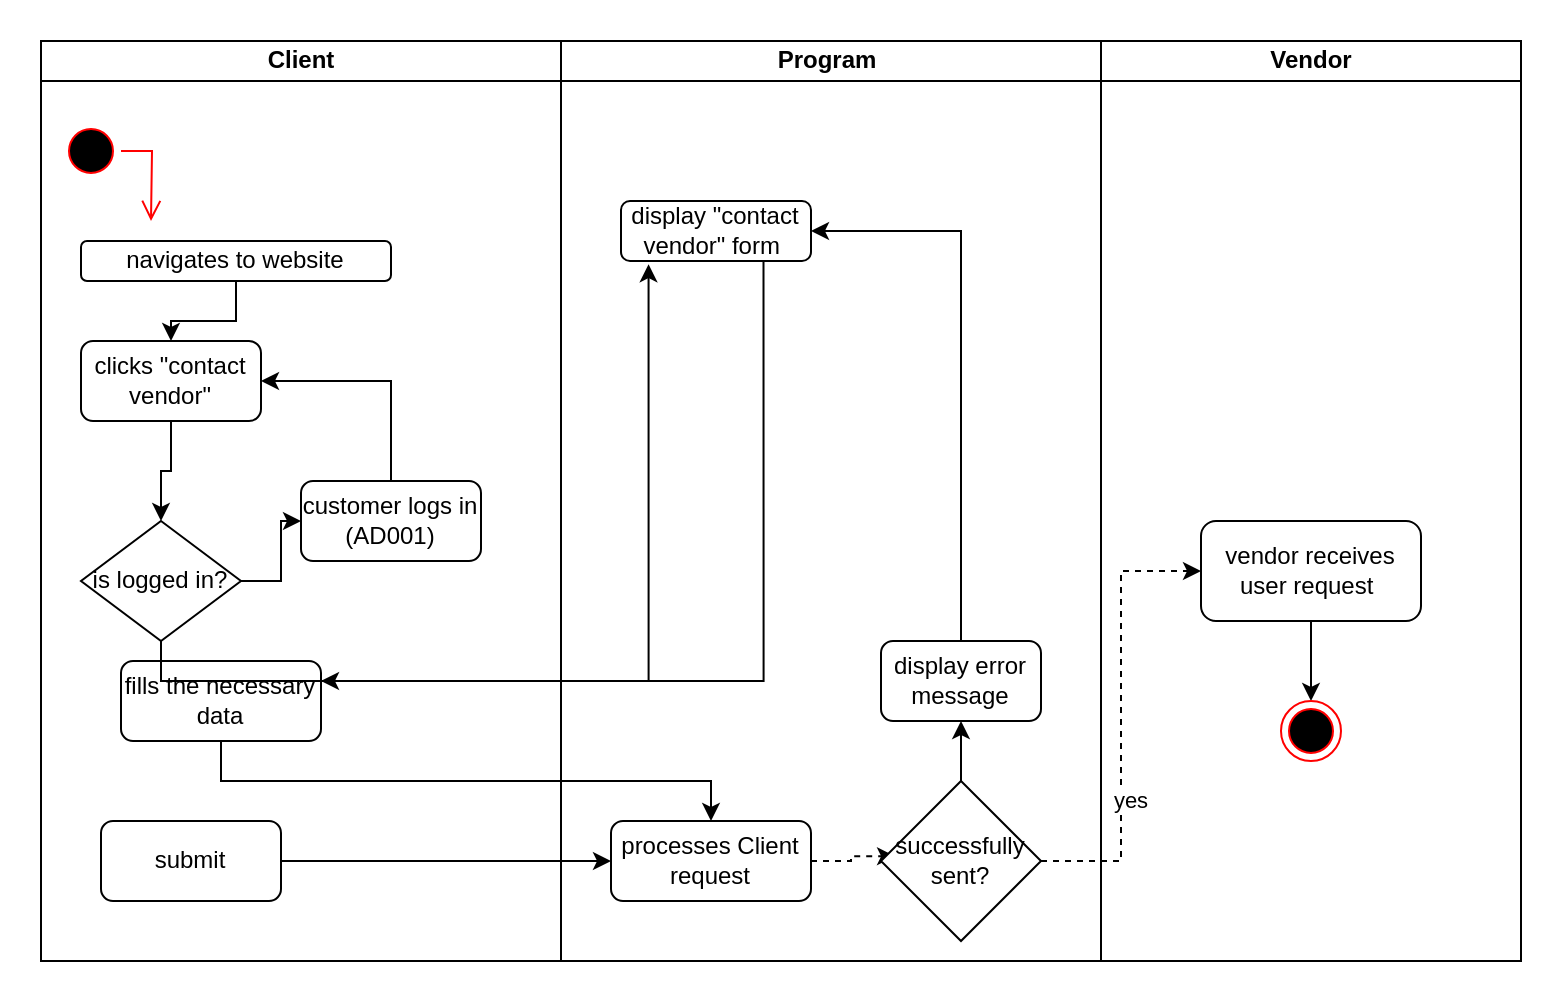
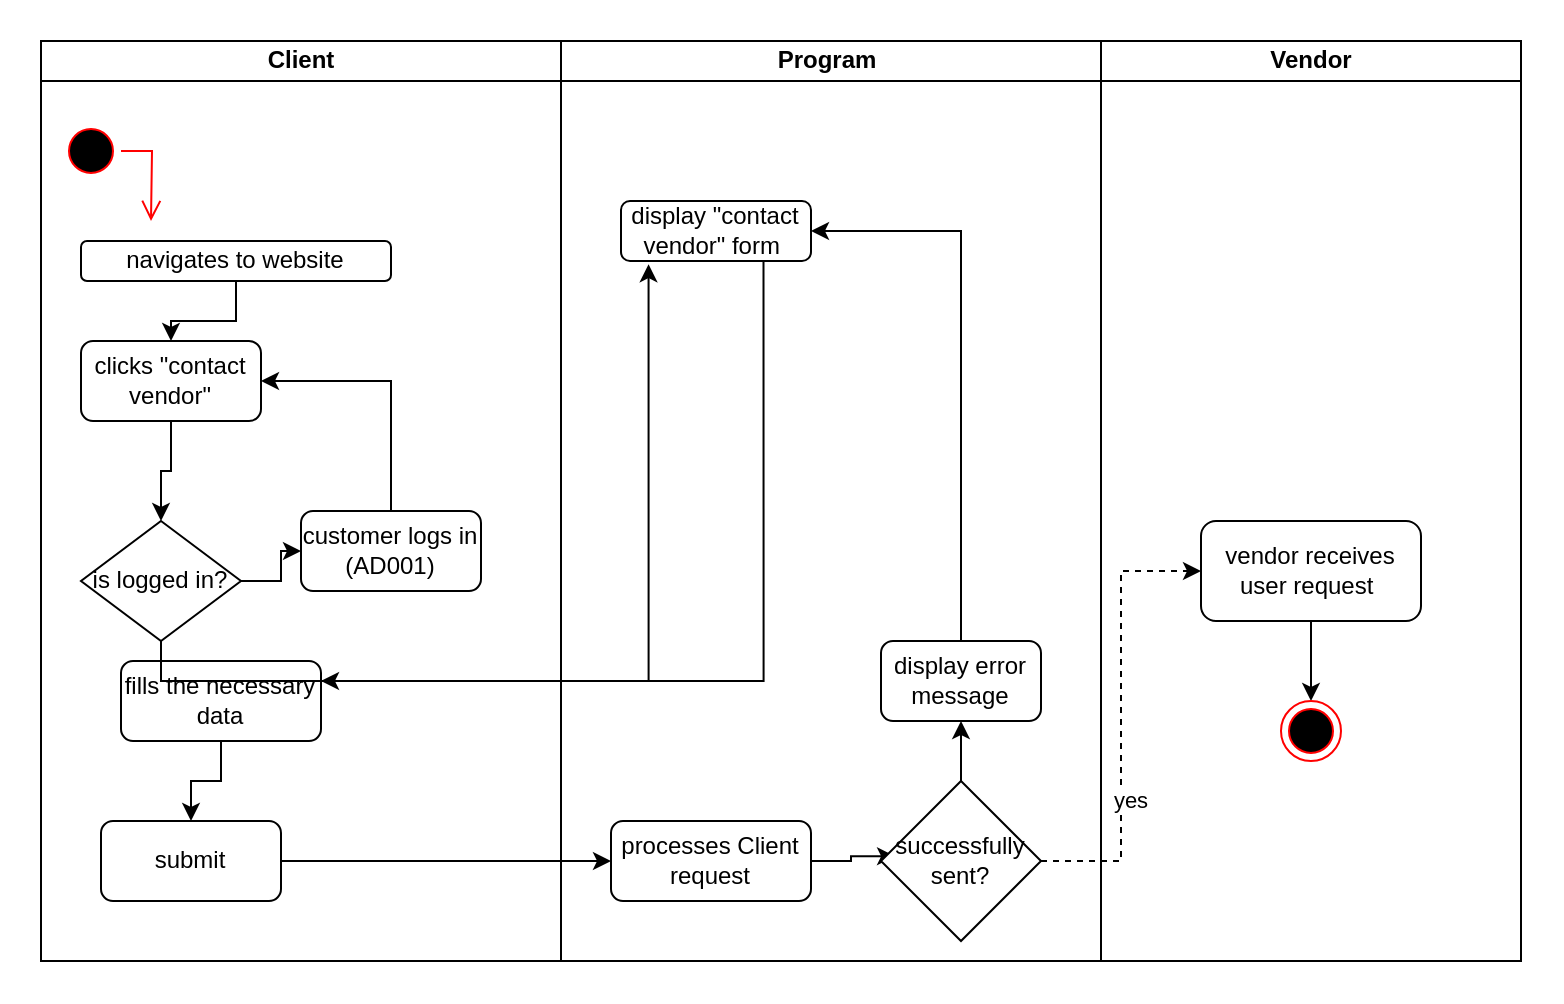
  <mxCell id="0" />
  <mxCell id="1" parent="0" />
  <mxCell id="2" value="Vendor" style="swimlane;startSize=20;html=1;" vertex="1" parent="1"><mxGeometry x="550" y="20" width="210" height="460" as="geometry" /></mxCell>
  <mxCell id="3" style="edgeStyle=orthogonalEdgeStyle;rounded=0;orthogonalLoop=1;jettySize=auto;html=1;exitX=0.5;exitY=1;exitDx=0;exitDy=0;" edge="1" parent="2" source="4" target="5"><mxGeometry relative="1" as="geometry" /></mxCell>
  <mxCell id="4" value="vendor receives user request&amp;nbsp;" style="rounded=1;whiteSpace=wrap;html=1;" vertex="1" parent="2"><mxGeometry x="50" y="240" width="110" height="50" as="geometry" /></mxCell>
  <mxCell id="5" value="" style="ellipse;html=1;shape=endState;fillColor=#000000;strokeColor=#ff0000;" vertex="1" parent="2"><mxGeometry x="90" y="330" width="30" height="30" as="geometry" /></mxCell>
  <mxCell id="6" value="Program&lt;span style=&quot;white-space: pre;&quot;&gt;&#09;&lt;/span&gt;" style="swimlane;startSize=20;html=1;" vertex="1" parent="1"><mxGeometry x="280" y="20" width="270" height="460" as="geometry" /></mxCell>
  <mxCell id="7" value="display &quot;contact vendor&quot; form&amp;nbsp;" style="rounded=1;whiteSpace=wrap;html=1;" vertex="1" parent="6"><mxGeometry x="30" y="80" width="95" height="30" as="geometry" /></mxCell>
- <mxCell id="8" style="edgeStyle=orthogonalEdgeStyle;rounded=0;orthogonalLoop=1;jettySize=auto;html=1;exitX=1;exitY=0.5;exitDx=0;exitDy=0;entryX=0.088;entryY=0.47;entryDx=0;entryDy=0;entryPerimeter=0;dashed=1;" edge="1" parent="6" source="9" target="11"><mxGeometry relative="1" as="geometry" /></mxCell>
+ <mxCell id="8" style="edgeStyle=orthogonalEdgeStyle;rounded=0;orthogonalLoop=1;jettySize=auto;html=1;exitX=1;exitY=0.5;exitDx=0;exitDy=0;entryX=0.088;entryY=0.47;entryDx=0;entryDy=0;entryPerimeter=0;" edge="1" parent="6" source="9" target="11"><mxGeometry relative="1" as="geometry" /></mxCell>
  <mxCell id="9" value="processes Client request" style="rounded=1;whiteSpace=wrap;html=1;" vertex="1" parent="6"><mxGeometry x="25" y="390" width="100" height="40" as="geometry" /></mxCell>
  <mxCell id="10" style="edgeStyle=orthogonalEdgeStyle;rounded=0;orthogonalLoop=1;jettySize=auto;html=1;exitX=0.5;exitY=0;exitDx=0;exitDy=0;entryX=0.5;entryY=1;entryDx=0;entryDy=0;" edge="1" parent="6" source="11" target="13"><mxGeometry relative="1" as="geometry" /></mxCell>
  <mxCell id="11" value="successfully sent?" style="rhombus;whiteSpace=wrap;html=1;" vertex="1" parent="6"><mxGeometry x="160" y="370" width="80" height="80" as="geometry" /></mxCell>
  <mxCell id="12" style="edgeStyle=orthogonalEdgeStyle;rounded=0;orthogonalLoop=1;jettySize=auto;html=1;exitX=0.5;exitY=0;exitDx=0;exitDy=0;entryX=1;entryY=0.5;entryDx=0;entryDy=0;" edge="1" parent="6" source="13" target="7"><mxGeometry relative="1" as="geometry" /></mxCell>
  <mxCell id="13" value="display error message" style="rounded=1;whiteSpace=wrap;html=1;" vertex="1" parent="6"><mxGeometry x="160" y="300" width="80" height="40" as="geometry" /></mxCell>
  <mxCell id="14" value="Client" style="swimlane;startSize=20;html=1;" vertex="1" parent="1"><mxGeometry x="20" y="20" width="260" height="460" as="geometry" /></mxCell>
  <mxCell id="15" value="" style="ellipse;html=1;shape=startState;fillColor=#000000;strokeColor=#ff0000;" vertex="1" parent="14"><mxGeometry x="10" y="40" width="30" height="30" as="geometry" /></mxCell>
  <mxCell id="16" value="" style="edgeStyle=orthogonalEdgeStyle;html=1;verticalAlign=bottom;endArrow=open;endSize=8;strokeColor=#ff0000;rounded=0;" edge="1" parent="14" source="15"><mxGeometry relative="1" as="geometry"><mxPoint x="55" y="90" as="targetPoint" /></mxGeometry></mxCell>
  <mxCell id="17" style="edgeStyle=orthogonalEdgeStyle;rounded=0;orthogonalLoop=1;jettySize=auto;html=1;exitX=0.5;exitY=1;exitDx=0;exitDy=0;entryX=0.5;entryY=0;entryDx=0;entryDy=0;" edge="1" parent="14" source="18" target="20"><mxGeometry relative="1" as="geometry" /></mxCell>
  <mxCell id="18" value="navigates to website" style="rounded=1;whiteSpace=wrap;html=1;" vertex="1" parent="14"><mxGeometry x="20" y="100" width="155" height="20" as="geometry" /></mxCell>
  <mxCell id="19" style="edgeStyle=orthogonalEdgeStyle;rounded=0;orthogonalLoop=1;jettySize=auto;html=1;exitX=0.5;exitY=1;exitDx=0;exitDy=0;entryX=0.5;entryY=0;entryDx=0;entryDy=0;" edge="1" parent="14" source="20" target="22"><mxGeometry relative="1" as="geometry" /></mxCell>
  <mxCell id="20" value="clicks &quot;contact vendor&quot;" style="rounded=1;whiteSpace=wrap;html=1;" vertex="1" parent="14"><mxGeometry x="20" y="150" width="90" height="40" as="geometry" /></mxCell>
  <mxCell id="21" style="edgeStyle=orthogonalEdgeStyle;rounded=0;orthogonalLoop=1;jettySize=auto;html=1;exitX=1;exitY=0.5;exitDx=0;exitDy=0;" edge="1" parent="14" source="22" target="24"><mxGeometry relative="1" as="geometry" /></mxCell>
  <mxCell id="22" value="is logged in?" style="rhombus;whiteSpace=wrap;html=1;" vertex="1" parent="14"><mxGeometry x="20" y="240" width="80" height="60" as="geometry" /></mxCell>
  <mxCell id="23" style="edgeStyle=orthogonalEdgeStyle;rounded=0;orthogonalLoop=1;jettySize=auto;html=1;exitX=0.5;exitY=0;exitDx=0;exitDy=0;entryX=1;entryY=0.5;entryDx=0;entryDy=0;" edge="1" parent="14" source="24" target="20"><mxGeometry relative="1" as="geometry" /></mxCell>
- <mxCell id="24" value="customer logs in (AD001)" style="rounded=1;whiteSpace=wrap;html=1;" vertex="1" parent="14"><mxGeometry x="130" y="220" width="90" height="40" as="geometry" /></mxCell>
- <mxCell id="25" style="edgeStyle=orthogonalEdgeStyle;rounded=0;orthogonalLoop=1;jettySize=auto;html=1;exitX=0.5;exitY=1;exitDx=0;exitDy=0;" edge="1" parent="14" source="26" target="9"><mxGeometry relative="1" as="geometry" /></mxCell>
+ <mxCell id="24" value="customer logs in (AD001)" style="rounded=1;whiteSpace=wrap;html=1;" vertex="1" parent="14"><mxGeometry x="130" y="235" width="90" height="40" as="geometry" /></mxCell>
+ <mxCell id="25" style="edgeStyle=orthogonalEdgeStyle;rounded=0;orthogonalLoop=1;jettySize=auto;html=1;exitX=0.5;exitY=1;exitDx=0;exitDy=0;entryX=0.5;entryY=0;entryDx=0;entryDy=0;" edge="1" parent="14" source="26" target="27"><mxGeometry relative="1" as="geometry" /></mxCell>
  <mxCell id="26" value="fills the necessary data" style="rounded=1;whiteSpace=wrap;html=1;" vertex="1" parent="14"><mxGeometry x="40" y="310" width="100" height="40" as="geometry" /></mxCell>
  <mxCell id="27" value="submit" style="rounded=1;whiteSpace=wrap;html=1;" vertex="1" parent="14"><mxGeometry x="30" y="390" width="90" height="40" as="geometry" /></mxCell>
  <mxCell id="28" style="edgeStyle=orthogonalEdgeStyle;rounded=0;orthogonalLoop=1;jettySize=auto;html=1;exitX=0.5;exitY=1;exitDx=0;exitDy=0;entryX=0.145;entryY=1.053;entryDx=0;entryDy=0;entryPerimeter=0;" edge="1" parent="1" source="22" target="7"><mxGeometry relative="1" as="geometry" /></mxCell>
  <mxCell id="29" style="edgeStyle=orthogonalEdgeStyle;rounded=0;orthogonalLoop=1;jettySize=auto;html=1;exitX=0.75;exitY=1;exitDx=0;exitDy=0;entryX=1;entryY=0.25;entryDx=0;entryDy=0;" edge="1" parent="1" source="7" target="26"><mxGeometry relative="1" as="geometry" /></mxCell>
  <mxCell id="30" style="edgeStyle=orthogonalEdgeStyle;rounded=0;orthogonalLoop=1;jettySize=auto;html=1;exitX=1;exitY=0.5;exitDx=0;exitDy=0;entryX=0;entryY=0.5;entryDx=0;entryDy=0;" edge="1" parent="1" source="27" target="9"><mxGeometry relative="1" as="geometry" /></mxCell>
  <mxCell id="31" style="edgeStyle=orthogonalEdgeStyle;rounded=0;orthogonalLoop=1;jettySize=auto;html=1;exitX=1;exitY=0.5;exitDx=0;exitDy=0;entryX=0;entryY=0.5;entryDx=0;entryDy=0;dashed=1;" edge="1" parent="1" source="11" target="4"><mxGeometry relative="1" as="geometry" /></mxCell>
  <mxCell id="32" value="yes" style="edgeLabel;html=1;align=center;verticalAlign=middle;resizable=0;points=[];" connectable="0" vertex="1" parent="31"><mxGeometry x="-0.371" y="-4" relative="1" as="geometry"><mxPoint as="offset" /></mxGeometry></mxCell>
